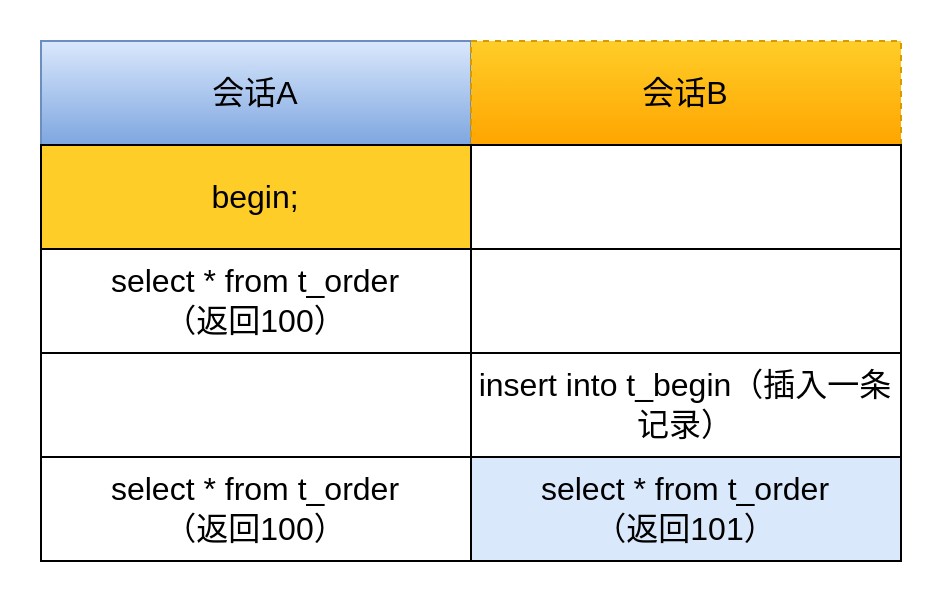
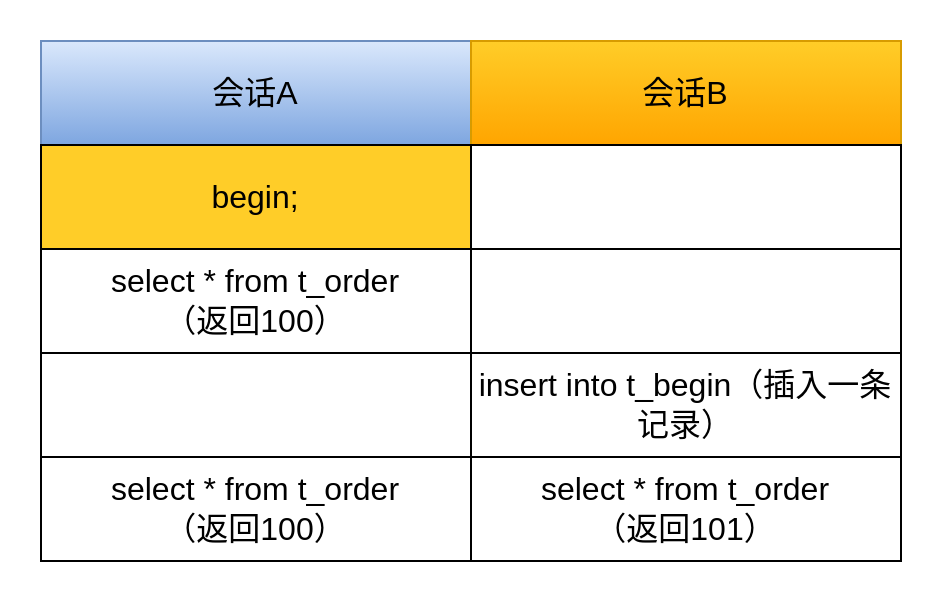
  <mxCell id="0" />
  <mxCell id="1" parent="0" />
  <mxCell id="2" value="会话A" style="rounded=0;whiteSpace=wrap;html=1;fontSize=16;fillColor=#dae8fc;gradientColor=#7ea6e0;strokeColor=#6c8ebf;" vertex="1" parent="1"><mxGeometry x="20" y="20" width="215.0" height="52" as="geometry" /></mxCell>
- <mxCell id="3" value="会话B" style="rounded=0;whiteSpace=wrap;html=1;fontSize=16;fillColor=#ffcd28;gradientColor=#ffa500;strokeColor=#d79b00;dashed=1;" vertex="1" parent="1"><mxGeometry x="235" y="20" width="215.0" height="52" as="geometry" /></mxCell>
+ <mxCell id="3" value="会话B" style="rounded=0;whiteSpace=wrap;html=1;fontSize=16;fillColor=#ffcd28;gradientColor=#ffa500;strokeColor=#d79b00;" vertex="1" parent="1"><mxGeometry x="235" y="20" width="215.0" height="52" as="geometry" /></mxCell>
  <mxCell id="4" value="begin;" style="rounded=0;whiteSpace=wrap;html=1;fontSize=16;fillColor=#ffcd28;" vertex="1" parent="1"><mxGeometry x="20" y="72" width="215.0" height="52" as="geometry" /></mxCell>
  <mxCell id="5" value="select * from t_order&lt;br style=&quot;font-size: 16px;&quot;&gt;（返回100）" style="rounded=0;whiteSpace=wrap;html=1;fontSize=16;" vertex="1" parent="1"><mxGeometry x="20" y="124" width="215.0" height="52" as="geometry" /></mxCell>
  <mxCell id="6" value="insert into t_begin（插入一条记录）" style="rounded=0;whiteSpace=wrap;html=1;fontSize=16;" vertex="1" parent="1"><mxGeometry x="235" y="176" width="215.0" height="52" as="geometry" /></mxCell>
  <mxCell id="7" value="select * from t_order&lt;br style=&quot;font-size: 16px;&quot;&gt;（返回100）" style="rounded=0;whiteSpace=wrap;html=1;fontSize=16;" vertex="1" parent="1"><mxGeometry x="20" y="228" width="215.0" height="52" as="geometry" /></mxCell>
- <mxCell id="8" value="select * from t_order&lt;br style=&quot;font-size: 16px;&quot;&gt;（返回101）" style="rounded=0;whiteSpace=wrap;html=1;fontSize=16;fillColor=#dae8fc;" vertex="1" parent="1"><mxGeometry x="235" y="228" width="215.0" height="52" as="geometry" /></mxCell>
+ <mxCell id="8" value="select * from t_order&lt;br style=&quot;font-size: 16px;&quot;&gt;（返回101）" style="rounded=0;whiteSpace=wrap;html=1;fontSize=16;" vertex="1" parent="1"><mxGeometry x="235" y="228" width="215.0" height="52" as="geometry" /></mxCell>
  <mxCell id="9" value="" style="rounded=0;whiteSpace=wrap;html=1;fontSize=16;" vertex="1" parent="1"><mxGeometry x="235" y="124" width="215.0" height="52" as="geometry" /></mxCell>
  <mxCell id="10" value="" style="rounded=0;whiteSpace=wrap;html=1;fontSize=16;" vertex="1" parent="1"><mxGeometry x="235" y="72" width="215.0" height="52" as="geometry" /></mxCell>
  <mxCell id="11" value="" style="rounded=0;whiteSpace=wrap;html=1;fontSize=16;" vertex="1" parent="1"><mxGeometry x="20" y="176" width="215.0" height="52" as="geometry" /></mxCell>
